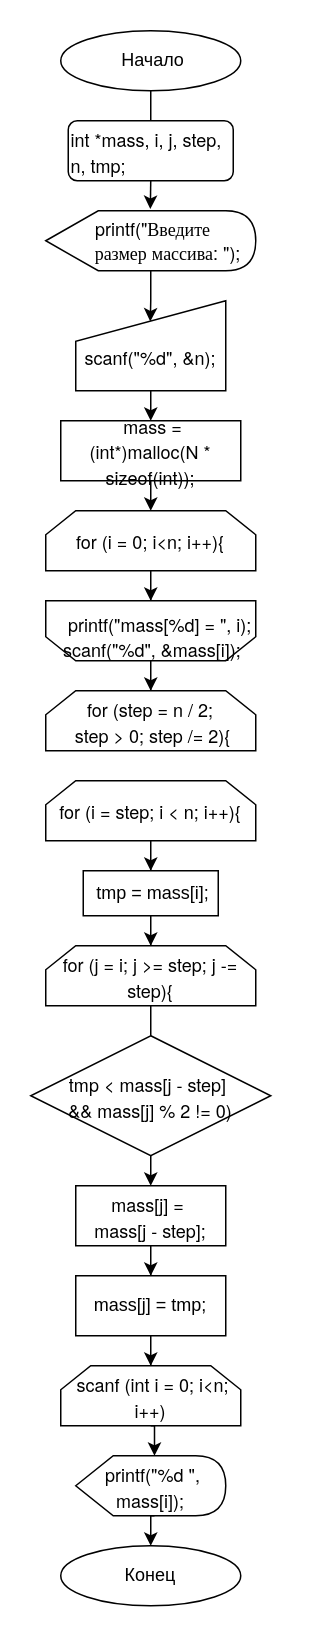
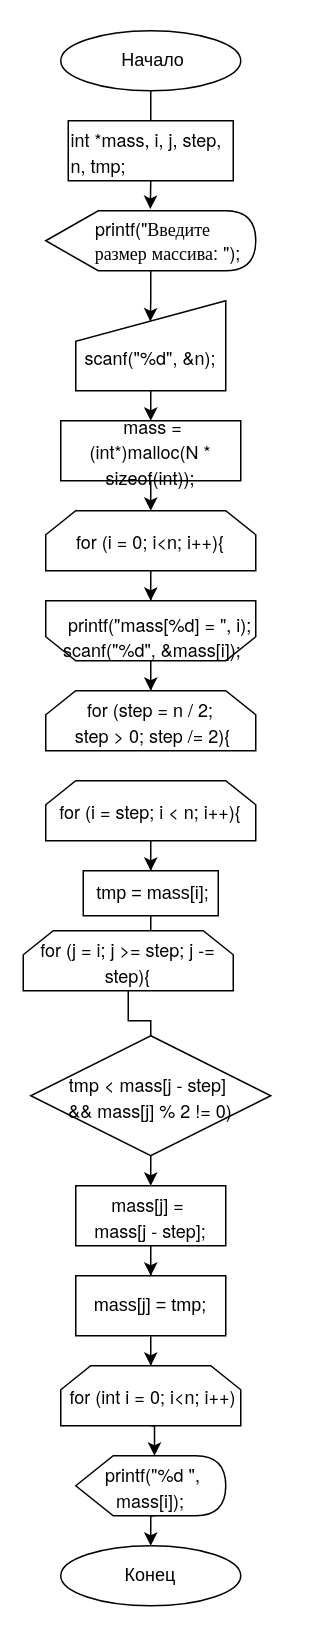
  <mxCell id="0" />
  <mxCell id="1" parent="0" />
  <mxCell id="2" style="edgeStyle=orthogonalEdgeStyle;rounded=0;orthogonalLoop=1;jettySize=auto;html=1;entryX=0.5;entryY=0;entryDx=0;entryDy=0;" parent="1" source="3" target="17" edge="1"><mxGeometry relative="1" as="geometry" /></mxCell>
  <mxCell id="3" value="" style="shape=loopLimit;whiteSpace=wrap;html=1;rotation=-180;" parent="1" vertex="1"><mxGeometry x="30" y="400" width="140" height="40" as="geometry" /></mxCell>
  <mxCell id="4" style="edgeStyle=orthogonalEdgeStyle;rounded=0;orthogonalLoop=1;jettySize=auto;html=1;exitX=0.5;exitY=1;exitDx=0;exitDy=0;entryX=0.5;entryY=0;entryDx=0;entryDy=0;endArrow=none;" parent="1" source="5" target="7" edge="1"><mxGeometry relative="1" as="geometry" /></mxCell>
  <mxCell id="5" value="&amp;nbsp;Начало" style="ellipse;whiteSpace=wrap;html=1;" parent="1" vertex="1"><mxGeometry x="40" y="20" width="120" height="40" as="geometry" /></mxCell>
  <mxCell id="6" style="edgeStyle=orthogonalEdgeStyle;rounded=0;orthogonalLoop=1;jettySize=auto;html=1;exitX=0.5;exitY=1;exitDx=0;exitDy=0;entryX=0.498;entryY=-0.029;entryDx=0;entryDy=0;entryPerimeter=0;" parent="1" source="7" target="9" edge="1"><mxGeometry relative="1" as="geometry" /></mxCell>
- <mxCell id="7" value="&lt;p style=&quot;margin: 0px ; font-stretch: normal ; line-height: normal ; font-family: &amp;#34;helvetica neue&amp;#34;&quot;&gt;int *mass, i, j, step, n, tmp;&lt;br&gt;&lt;/p&gt;" style="whiteSpace=wrap;html=1;align=left;rounded=1;" parent="1" vertex="1"><mxGeometry x="45" y="80" width="110" height="40" as="geometry" /></mxCell>
+ <mxCell id="7" value="&lt;p style=&quot;margin: 0px ; font-stretch: normal ; line-height: normal ; font-family: &amp;#34;helvetica neue&amp;#34;&quot;&gt;int *mass, i, j, step, n, tmp;&lt;br&gt;&lt;/p&gt;" style="rounded=0;whiteSpace=wrap;html=1;align=left;" parent="1" vertex="1"><mxGeometry x="45" y="80" width="110" height="40" as="geometry" /></mxCell>
  <mxCell id="8" style="edgeStyle=orthogonalEdgeStyle;rounded=0;orthogonalLoop=1;jettySize=auto;html=1;entryX=0.497;entryY=0.231;entryDx=0;entryDy=0;entryPerimeter=0;" parent="1" source="9" target="11" edge="1"><mxGeometry relative="1" as="geometry" /></mxCell>
  <mxCell id="9" value="&lt;span style=&quot;font-family: &amp;#34;helvetica neue&amp;#34; ; text-align: left&quot;&gt;&amp;nbsp;printf(&quot;Введите &lt;br&gt;&amp;nbsp; &amp;nbsp; &amp;nbsp; &amp;nbsp;размер массива: &quot;);&lt;/span&gt;" style="shape=display;whiteSpace=wrap;html=1;" parent="1" vertex="1"><mxGeometry x="30" y="140" width="140" height="40" as="geometry" /></mxCell>
  <mxCell id="10" style="edgeStyle=orthogonalEdgeStyle;rounded=0;orthogonalLoop=1;jettySize=auto;html=1;exitX=0.5;exitY=1;exitDx=0;exitDy=0;entryX=0.5;entryY=0;entryDx=0;entryDy=0;" parent="1" source="11" target="13" edge="1"><mxGeometry relative="1" as="geometry" /></mxCell>
  <mxCell id="11" value="&lt;span style=&quot;font-family: &amp;#34;helvetica neue&amp;#34;&quot;&gt;&lt;br&gt;scanf(&quot;%d&quot;, &amp;amp;n);&lt;/span&gt;" style="shape=manualInput;whiteSpace=wrap;html=1;align=center;size=27;" parent="1" vertex="1"><mxGeometry x="50" y="200" width="100" height="60" as="geometry" /></mxCell>
  <mxCell id="12" style="edgeStyle=orthogonalEdgeStyle;rounded=0;orthogonalLoop=1;jettySize=auto;html=1;exitX=0.5;exitY=1;exitDx=0;exitDy=0;entryX=0.5;entryY=0;entryDx=0;entryDy=0;" parent="1" source="13" target="15" edge="1"><mxGeometry relative="1" as="geometry" /></mxCell>
  <mxCell id="13" value="&lt;p style=&quot;margin: 0px ; font-stretch: normal ; line-height: normal ; font-family: &amp;#34;helvetica neue&amp;#34;&quot;&gt;&amp;nbsp;mass = (int*)malloc(N * sizeof(int));&lt;/p&gt;" style="rounded=0;whiteSpace=wrap;html=1;" parent="1" vertex="1"><mxGeometry x="40" y="280" width="120" height="40" as="geometry" /></mxCell>
  <mxCell id="14" style="edgeStyle=orthogonalEdgeStyle;rounded=0;orthogonalLoop=1;jettySize=auto;html=1;entryX=0.375;entryY=0;entryDx=0;entryDy=0;entryPerimeter=0;" parent="1" source="15" target="16" edge="1"><mxGeometry relative="1" as="geometry" /></mxCell>
  <mxCell id="15" value="&lt;p style=&quot;margin: 0px ; font-stretch: normal ; line-height: normal ; font-family: &amp;#34;helvetica neue&amp;#34;&quot;&gt;for (i = 0; i&amp;lt;n; i++){&lt;/p&gt;" style="shape=loopLimit;whiteSpace=wrap;html=1;" parent="1" vertex="1"><mxGeometry x="30" y="340" width="140" height="40" as="geometry" /></mxCell>
  <mxCell id="16" value="&lt;p style=&quot;margin: 0.0px 0.0px 0.0px 0.0px ; font: 12.0px &amp;#34;helvetica neue&amp;#34;&quot;&gt;&lt;span class=&quot;Apple-converted-space&quot;&gt;&amp;nbsp;&lt;/span&gt;printf(&quot;mass[%d] = &quot;, i);&lt;/p&gt;&lt;p style=&quot;margin: 0.0px 0.0px 0.0px 0.0px ; font: 12.0px &amp;#34;helvetica neue&amp;#34;&quot;&gt;scanf(&quot;%d&quot;, &amp;amp;mass[i]);&lt;/p&gt;" style="text;whiteSpace=wrap;html=1;" parent="1" vertex="1"><mxGeometry x="40" y="400" width="160" height="40" as="geometry" /></mxCell>
  <mxCell id="17" value="&lt;p style=&quot;margin: 0px ; font-stretch: normal ; line-height: normal ; font-family: &amp;#34;helvetica neue&amp;#34;&quot;&gt;for (step = n / 2;&lt;/p&gt;&lt;p style=&quot;margin: 0px ; font-stretch: normal ; line-height: normal ; font-family: &amp;#34;helvetica neue&amp;#34;&quot;&gt;&amp;nbsp;step &amp;gt; 0; step /= 2){&lt;/p&gt;" style="shape=loopLimit;whiteSpace=wrap;html=1;" parent="1" vertex="1"><mxGeometry x="30" y="460" width="140" height="40" as="geometry" /></mxCell>
  <mxCell id="18" style="edgeStyle=orthogonalEdgeStyle;rounded=0;orthogonalLoop=1;jettySize=auto;html=1;entryX=0.5;entryY=0;entryDx=0;entryDy=0;" edge="1" parent="1" source="19" target="30"><mxGeometry relative="1" as="geometry" /></mxCell>
  <mxCell id="19" value="&lt;p style=&quot;margin: 0px ; font-stretch: normal ; line-height: normal ; font-family: &amp;#34;helvetica neue&amp;#34;&quot;&gt;for (i = step; i &amp;lt; n; i++){&lt;/p&gt;" style="shape=loopLimit;whiteSpace=wrap;html=1;" parent="1" vertex="1"><mxGeometry x="30" y="520" width="140" height="40" as="geometry" /></mxCell>
  <mxCell id="20" style="edgeStyle=orthogonalEdgeStyle;rounded=0;orthogonalLoop=1;jettySize=auto;html=1;exitX=0.5;exitY=1;exitDx=0;exitDy=0;entryX=0.5;entryY=0;entryDx=0;entryDy=0;" parent="1" source="21" target="23" edge="1"><mxGeometry relative="1" as="geometry" /></mxCell>
  <mxCell id="21" value="&lt;p style=&quot;margin: 0px ; font-stretch: normal ; line-height: normal ; font-family: &amp;#34;helvetica neue&amp;#34;&quot;&gt;tmp &amp;lt; mass[j - step]&amp;nbsp;&lt;/p&gt;&lt;p style=&quot;margin: 0px ; font-stretch: normal ; line-height: normal ; font-family: &amp;#34;helvetica neue&amp;#34;&quot;&gt;&amp;amp;&amp;amp; mass[j] % 2 != 0)&lt;br&gt;&lt;/p&gt;" style="rhombus;whiteSpace=wrap;html=1;" parent="1" vertex="1"><mxGeometry x="20" y="690" width="160" height="80" as="geometry" /></mxCell>
  <mxCell id="22" style="edgeStyle=orthogonalEdgeStyle;rounded=0;orthogonalLoop=1;jettySize=auto;html=1;entryX=0.5;entryY=0;entryDx=0;entryDy=0;" edge="1" parent="1" source="23" target="34"><mxGeometry relative="1" as="geometry" /></mxCell>
  <mxCell id="23" value="&lt;p style=&quot;margin: 0px ; font-stretch: normal ; line-height: normal ; font-family: &amp;#34;helvetica neue&amp;#34;&quot;&gt;mass[j] =&amp;nbsp;&lt;/p&gt;&lt;p style=&quot;margin: 0px ; font-stretch: normal ; line-height: normal ; font-family: &amp;#34;helvetica neue&amp;#34;&quot;&gt;mass[j - step];&lt;br&gt;&lt;/p&gt;" style="rounded=0;whiteSpace=wrap;html=1;" parent="1" vertex="1"><mxGeometry x="50" y="790" width="100" height="40" as="geometry" /></mxCell>
  <mxCell id="24" style="edgeStyle=orthogonalEdgeStyle;rounded=0;orthogonalLoop=1;jettySize=auto;html=1;exitX=0.5;exitY=1;exitDx=0;exitDy=0;entryX=0;entryY=0;entryDx=52.5;entryDy=0;entryPerimeter=0;" parent="1" source="25" target="27" edge="1"><mxGeometry relative="1" as="geometry" /></mxCell>
- <mxCell id="25" value="&lt;p style=&quot;margin: 0px ; font-stretch: normal ; line-height: normal ; font-family: &amp;#34;helvetica neue&amp;#34;&quot;&gt;&amp;nbsp;scanf (int i = 0; i&amp;lt;n; i++)&lt;/p&gt;" style="shape=loopLimit;whiteSpace=wrap;html=1;" parent="1" vertex="1"><mxGeometry x="40" y="910" width="120" height="40" as="geometry" /></mxCell>
+ <mxCell id="25" value="&lt;p style=&quot;margin: 0px ; font-stretch: normal ; line-height: normal ; font-family: &amp;#34;helvetica neue&amp;#34;&quot;&gt;&amp;nbsp;for (int i = 0; i&amp;lt;n; i++)&lt;/p&gt;" style="shape=loopLimit;whiteSpace=wrap;html=1;" parent="1" vertex="1"><mxGeometry x="40" y="910" width="120" height="40" as="geometry" /></mxCell>
  <mxCell id="26" style="edgeStyle=orthogonalEdgeStyle;rounded=0;orthogonalLoop=1;jettySize=auto;html=1;exitX=0;exitY=0;exitDx=52.5;exitDy=40;exitPerimeter=0;entryX=0.5;entryY=0;entryDx=0;entryDy=0;" parent="1" source="27" target="28" edge="1"><mxGeometry relative="1" as="geometry" /></mxCell>
  <mxCell id="27" value="&lt;p style=&quot;margin: 0px ; font-stretch: normal ; line-height: normal ; font-family: &amp;#34;helvetica neue&amp;#34;&quot;&gt;&amp;nbsp;printf(&quot;%d &quot;, mass[i]);&lt;/p&gt;" style="shape=display;whiteSpace=wrap;html=1;" parent="1" vertex="1"><mxGeometry x="50" y="970" width="100" height="40" as="geometry" /></mxCell>
  <mxCell id="28" value="Конец" style="ellipse;whiteSpace=wrap;html=1;" parent="1" vertex="1"><mxGeometry x="40" y="1030" width="120" height="40" as="geometry" /></mxCell>
  <mxCell id="29" style="edgeStyle=orthogonalEdgeStyle;rounded=0;orthogonalLoop=1;jettySize=auto;html=1;entryX=0.5;entryY=0;entryDx=0;entryDy=0;" edge="1" parent="1" source="30" target="32"><mxGeometry relative="1" as="geometry" /></mxCell>
  <mxCell id="30" value="&amp;nbsp;tmp = mass[i];" style="rounded=0;whiteSpace=wrap;html=1;" vertex="1" parent="1"><mxGeometry x="55" y="580" width="90" height="30" as="geometry" /></mxCell>
  <mxCell id="31" style="edgeStyle=orthogonalEdgeStyle;rounded=0;orthogonalLoop=1;jettySize=auto;html=1;entryX=0.5;entryY=0;entryDx=0;entryDy=0;endArrow=none;" edge="1" parent="1" source="32" target="21"><mxGeometry relative="1" as="geometry" /></mxCell>
- <mxCell id="32" value="&lt;p style=&quot;margin: 0px ; font-stretch: normal ; line-height: normal ; font-family: &amp;#34;helvetica neue&amp;#34;&quot;&gt;for (j = i; j &amp;gt;= step; j -= step){&lt;br&gt;&lt;/p&gt;" style="shape=loopLimit;whiteSpace=wrap;html=1;" vertex="1" parent="1"><mxGeometry x="30" y="630" width="140" height="40" as="geometry" /></mxCell>
+ <mxCell id="32" value="&lt;p style=&quot;margin: 0px ; font-stretch: normal ; line-height: normal ; font-family: &amp;#34;helvetica neue&amp;#34;&quot;&gt;for (j = i; j &amp;gt;= step; j -= step){&lt;br&gt;&lt;/p&gt;" style="shape=loopLimit;whiteSpace=wrap;html=1;" vertex="1" parent="1"><mxGeometry x="15" y="620" width="140" height="40" as="geometry" /></mxCell>
  <mxCell id="33" style="edgeStyle=orthogonalEdgeStyle;rounded=0;orthogonalLoop=1;jettySize=auto;html=1;entryX=0.5;entryY=0;entryDx=0;entryDy=0;" edge="1" parent="1" source="34" target="25"><mxGeometry relative="1" as="geometry" /></mxCell>
  <mxCell id="34" value="mass[j] = tmp;" style="rounded=0;whiteSpace=wrap;html=1;" vertex="1" parent="1"><mxGeometry x="50" y="850" width="100" height="40" as="geometry" /></mxCell>
